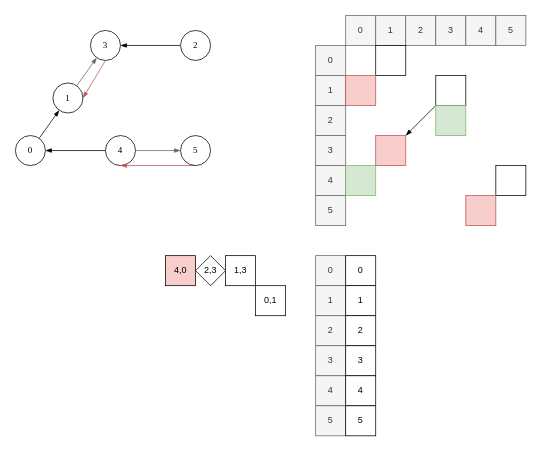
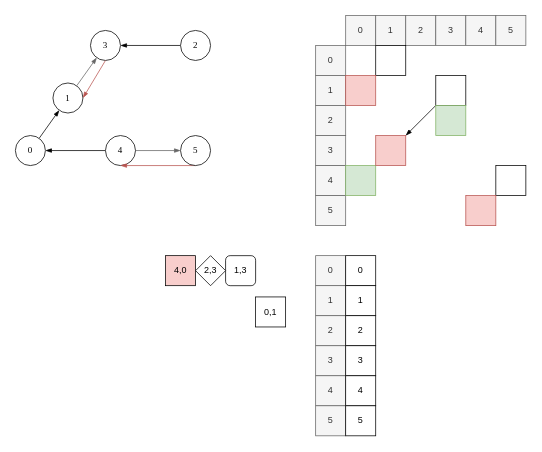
  <mxCell id="0" />
  <mxCell id="1" parent="0" />
  <mxCell id="2" value="" style="edgeStyle=none;rounded=0;orthogonalLoop=1;jettySize=auto;html=1;endArrow=blockThin;endFill=1;" edge="1" parent="1" source="3" target="10"><mxGeometry relative="1" as="geometry" /></mxCell>
  <mxCell id="3" value="&lt;font face=&quot;Lucida Console&quot;&gt;0&lt;/font&gt;" style="ellipse;whiteSpace=wrap;html=1;aspect=fixed;" vertex="1" parent="1"><mxGeometry x="20" y="180" width="40" height="40" as="geometry" /></mxCell>
  <mxCell id="4" value="" style="edgeStyle=none;rounded=0;orthogonalLoop=1;jettySize=auto;html=1;endArrow=blockThin;endFill=1;fillColor=#f5f5f5;strokeColor=#666666;" edge="1" parent="1" source="6" target="8"><mxGeometry relative="1" as="geometry" /></mxCell>
  <mxCell id="5" style="edgeStyle=none;rounded=0;orthogonalLoop=1;jettySize=auto;html=1;entryX=1;entryY=0.5;entryDx=0;entryDy=0;endArrow=blockThin;endFill=1;" edge="1" parent="1" source="6" target="3"><mxGeometry relative="1" as="geometry" /></mxCell>
  <mxCell id="6" value="&lt;font face=&quot;Lucida Console&quot;&gt;4&lt;/font&gt;" style="ellipse;whiteSpace=wrap;html=1;aspect=fixed;" vertex="1" parent="1"><mxGeometry x="140" y="180" width="40" height="40" as="geometry" /></mxCell>
  <mxCell id="7" style="edgeStyle=none;rounded=0;orthogonalLoop=1;jettySize=auto;html=1;entryX=0.5;entryY=1;entryDx=0;entryDy=0;endArrow=blockThin;endFill=1;exitX=0.5;exitY=1;exitDx=0;exitDy=0;fillColor=#f8cecc;strokeColor=#b85450;" edge="1" parent="1" source="8" target="6"><mxGeometry relative="1" as="geometry" /></mxCell>
  <mxCell id="8" value="&lt;font face=&quot;Lucida Console&quot;&gt;5&lt;/font&gt;" style="ellipse;whiteSpace=wrap;html=1;aspect=fixed;" vertex="1" parent="1"><mxGeometry x="240" y="180" width="40" height="40" as="geometry" /></mxCell>
  <mxCell id="9" value="" style="edgeStyle=none;rounded=0;orthogonalLoop=1;jettySize=auto;html=1;endArrow=blockThin;endFill=1;fillColor=#f5f5f5;strokeColor=#666666;" edge="1" parent="1" source="10" target="11"><mxGeometry relative="1" as="geometry" /></mxCell>
  <mxCell id="10" value="&lt;font face=&quot;Lucida Console&quot;&gt;1&lt;/font&gt;" style="ellipse;whiteSpace=wrap;html=1;aspect=fixed;" vertex="1" parent="1"><mxGeometry x="70" y="110" width="40" height="40" as="geometry" /></mxCell>
  <mxCell id="11" value="&lt;font face=&quot;Lucida Console&quot;&gt;3&lt;/font&gt;" style="ellipse;whiteSpace=wrap;html=1;aspect=fixed;" vertex="1" parent="1"><mxGeometry x="120" y="40" width="40" height="40" as="geometry" /></mxCell>
  <mxCell id="12" style="edgeStyle=none;rounded=0;orthogonalLoop=1;jettySize=auto;html=1;endArrow=blockThin;endFill=1;" edge="1" parent="1" source="13" target="11"><mxGeometry relative="1" as="geometry" /></mxCell>
  <mxCell id="13" value="&lt;font face=&quot;Lucida Console&quot;&gt;2&lt;/font&gt;" style="ellipse;whiteSpace=wrap;html=1;aspect=fixed;" vertex="1" parent="1"><mxGeometry x="240" y="40" width="40" height="40" as="geometry" /></mxCell>
  <mxCell id="14" value="0" style="rounded=0;whiteSpace=wrap;html=1;fillColor=#f5f5f5;strokeColor=#666666;fontColor=#333333;" vertex="1" parent="1"><mxGeometry x="460" y="20" width="40" height="40" as="geometry" /></mxCell>
  <mxCell id="15" value="1" style="rounded=0;whiteSpace=wrap;html=1;fillColor=#f5f5f5;strokeColor=#666666;fontColor=#333333;" vertex="1" parent="1"><mxGeometry x="500" y="20" width="40" height="40" as="geometry" /></mxCell>
  <mxCell id="16" value="2" style="rounded=0;whiteSpace=wrap;html=1;fillColor=#f5f5f5;strokeColor=#666666;fontColor=#333333;" vertex="1" parent="1"><mxGeometry x="540" y="20" width="40" height="40" as="geometry" /></mxCell>
  <mxCell id="17" value="3" style="rounded=0;whiteSpace=wrap;html=1;fillColor=#f5f5f5;strokeColor=#666666;fontColor=#333333;" vertex="1" parent="1"><mxGeometry x="580" y="20" width="40" height="40" as="geometry" /></mxCell>
  <mxCell id="18" value="4" style="rounded=0;whiteSpace=wrap;html=1;fillColor=#f5f5f5;strokeColor=#666666;fontColor=#333333;" vertex="1" parent="1"><mxGeometry x="620" y="20" width="40" height="40" as="geometry" /></mxCell>
  <mxCell id="19" value="5" style="rounded=0;whiteSpace=wrap;html=1;fillColor=#f5f5f5;strokeColor=#666666;fontColor=#333333;" vertex="1" parent="1"><mxGeometry x="660" y="20" width="40" height="40" as="geometry" /></mxCell>
  <mxCell id="20" value="0" style="rounded=0;whiteSpace=wrap;html=1;fillColor=#f5f5f5;strokeColor=#666666;fontColor=#333333;" vertex="1" parent="1"><mxGeometry x="420" y="60" width="40" height="40" as="geometry" /></mxCell>
  <mxCell id="21" value="1" style="rounded=0;whiteSpace=wrap;html=1;fillColor=#f5f5f5;strokeColor=#666666;fontColor=#333333;" vertex="1" parent="1"><mxGeometry x="420" y="100" width="40" height="40" as="geometry" /></mxCell>
  <mxCell id="22" value="2" style="rounded=0;whiteSpace=wrap;html=1;fillColor=#f5f5f5;strokeColor=#666666;fontColor=#333333;" vertex="1" parent="1"><mxGeometry x="420" y="140" width="40" height="40" as="geometry" /></mxCell>
  <mxCell id="23" value="3" style="rounded=0;whiteSpace=wrap;html=1;fillColor=#f5f5f5;strokeColor=#666666;fontColor=#333333;" vertex="1" parent="1"><mxGeometry x="420" y="180" width="40" height="40" as="geometry" /></mxCell>
  <mxCell id="24" value="4" style="rounded=0;whiteSpace=wrap;html=1;fillColor=#f5f5f5;strokeColor=#666666;fontColor=#333333;" vertex="1" parent="1"><mxGeometry x="420" y="220" width="40" height="40" as="geometry" /></mxCell>
  <mxCell id="25" value="5" style="rounded=0;whiteSpace=wrap;html=1;fillColor=#f5f5f5;strokeColor=#666666;fontColor=#333333;" vertex="1" parent="1"><mxGeometry x="420" y="260" width="40" height="40" as="geometry" /></mxCell>
  <mxCell id="26" value="" style="rounded=0;whiteSpace=wrap;html=1;" vertex="1" parent="1"><mxGeometry x="500" y="60" width="40" height="40" as="geometry" /></mxCell>
  <mxCell id="27" style="edgeStyle=none;rounded=0;orthogonalLoop=1;jettySize=auto;html=1;entryX=1;entryY=0;entryDx=0;entryDy=0;endArrow=blockThin;endFill=1;" edge="1" parent="1" source="28" target="34"><mxGeometry relative="1" as="geometry" /></mxCell>
  <mxCell id="28" value="" style="rounded=0;whiteSpace=wrap;html=1;" vertex="1" parent="1"><mxGeometry x="580" y="100" width="40" height="40" as="geometry" /></mxCell>
  <mxCell id="29" value="" style="rounded=0;whiteSpace=wrap;html=1;fillColor=#d5e8d4;strokeColor=#82b366;" vertex="1" parent="1"><mxGeometry x="580" y="140" width="40" height="40" as="geometry" /></mxCell>
  <mxCell id="30" value="" style="rounded=0;whiteSpace=wrap;html=1;fillColor=#d5e8d4;strokeColor=#82b366;" vertex="1" parent="1"><mxGeometry x="460" y="220" width="40" height="40" as="geometry" /></mxCell>
  <mxCell id="31" value="" style="rounded=0;whiteSpace=wrap;html=1;" vertex="1" parent="1"><mxGeometry x="660" y="220" width="40" height="40" as="geometry" /></mxCell>
  <mxCell id="32" style="edgeStyle=none;rounded=0;orthogonalLoop=1;jettySize=auto;html=1;entryX=1;entryY=0.5;entryDx=0;entryDy=0;endArrow=blockThin;endFill=1;exitX=0.5;exitY=1;exitDx=0;exitDy=0;fillColor=#f8cecc;strokeColor=#b85450;" edge="1" parent="1" source="11" target="10"><mxGeometry relative="1" as="geometry"><mxPoint x="270" y="230" as="sourcePoint" /><mxPoint x="170" y="230" as="targetPoint" /></mxGeometry></mxCell>
  <mxCell id="33" value="" style="rounded=0;whiteSpace=wrap;html=1;fillColor=#f8cecc;strokeColor=#b85450;" vertex="1" parent="1"><mxGeometry x="620" y="260" width="40" height="40" as="geometry" /></mxCell>
  <mxCell id="34" value="" style="rounded=0;whiteSpace=wrap;html=1;fillColor=#f8cecc;strokeColor=#b85450;" vertex="1" parent="1"><mxGeometry x="500" y="180" width="40" height="40" as="geometry" /></mxCell>
  <mxCell id="35" value="" style="rounded=0;whiteSpace=wrap;html=1;fillColor=#f8cecc;strokeColor=#b85450;" vertex="1" parent="1"><mxGeometry x="460" y="100" width="40" height="40" as="geometry" /></mxCell>
- <mxCell id="36" value="0,1" style="rounded=0;whiteSpace=wrap;html=1;" vertex="1" parent="1"><mxGeometry x="340" y="380" width="40" height="40" as="geometry" /></mxCell>
- <mxCell id="37" value="1,3" style="rounded=0;whiteSpace=wrap;html=1;" vertex="1" parent="1"><mxGeometry x="300" y="340" width="40" height="40" as="geometry" /></mxCell>
+ <mxCell id="36" value="0,1" style="rounded=0;whiteSpace=wrap;html=1;" vertex="1" parent="1"><mxGeometry x="340" y="395" width="40" height="40" as="geometry" /></mxCell>
+ <mxCell id="37" value="1,3" style="whiteSpace=wrap;html=1;rounded=1;" vertex="1" parent="1"><mxGeometry x="300" y="340" width="40" height="40" as="geometry" /></mxCell>
  <mxCell id="38" value="2,3" style="rhombus;whiteSpace=wrap;html=1;" vertex="1" parent="1"><mxGeometry x="260" y="340" width="40" height="40" as="geometry" /></mxCell>
  <mxCell id="39" value="4,0" style="rounded=0;whiteSpace=wrap;html=1;fillColor=#f8cecc;" vertex="1" parent="1"><mxGeometry x="220" y="340" width="40" height="40" as="geometry" /></mxCell>
  <mxCell id="40" value="0" style="rounded=0;whiteSpace=wrap;html=1;fillColor=#f5f5f5;strokeColor=#666666;fontColor=#333333;" vertex="1" parent="1"><mxGeometry x="420" y="340" width="40" height="40" as="geometry" /></mxCell>
  <mxCell id="41" value="1" style="rounded=0;whiteSpace=wrap;html=1;fillColor=#f5f5f5;strokeColor=#666666;fontColor=#333333;" vertex="1" parent="1"><mxGeometry x="420" y="380" width="40" height="40" as="geometry" /></mxCell>
  <mxCell id="42" value="2" style="rounded=0;whiteSpace=wrap;html=1;fillColor=#f5f5f5;strokeColor=#666666;fontColor=#333333;" vertex="1" parent="1"><mxGeometry x="420" y="420" width="40" height="40" as="geometry" /></mxCell>
  <mxCell id="43" value="3" style="rounded=0;whiteSpace=wrap;html=1;fillColor=#f5f5f5;strokeColor=#666666;fontColor=#333333;" vertex="1" parent="1"><mxGeometry x="420" y="460" width="40" height="40" as="geometry" /></mxCell>
  <mxCell id="44" value="4" style="rounded=0;whiteSpace=wrap;html=1;fillColor=#f5f5f5;strokeColor=#666666;fontColor=#333333;" vertex="1" parent="1"><mxGeometry x="420" y="500" width="40" height="40" as="geometry" /></mxCell>
  <mxCell id="45" value="5" style="rounded=0;whiteSpace=wrap;html=1;fillColor=#f5f5f5;strokeColor=#666666;fontColor=#333333;" vertex="1" parent="1"><mxGeometry x="420" y="540" width="40" height="40" as="geometry" /></mxCell>
  <mxCell id="46" value="0" style="rounded=0;whiteSpace=wrap;html=1;" vertex="1" parent="1"><mxGeometry x="460" y="340" width="40" height="40" as="geometry" /></mxCell>
  <mxCell id="47" value="1" style="rounded=0;whiteSpace=wrap;html=1;" vertex="1" parent="1"><mxGeometry x="460" y="380" width="40" height="40" as="geometry" /></mxCell>
  <mxCell id="48" value="2" style="rounded=0;whiteSpace=wrap;html=1;" vertex="1" parent="1"><mxGeometry x="460" y="420" width="40" height="40" as="geometry" /></mxCell>
  <mxCell id="49" value="3" style="rounded=0;whiteSpace=wrap;html=1;" vertex="1" parent="1"><mxGeometry x="460" y="460" width="40" height="40" as="geometry" /></mxCell>
  <mxCell id="50" value="4" style="rounded=0;whiteSpace=wrap;html=1;" vertex="1" parent="1"><mxGeometry x="460" y="500" width="40" height="40" as="geometry" /></mxCell>
  <mxCell id="51" value="5" style="rounded=0;whiteSpace=wrap;html=1;" vertex="1" parent="1"><mxGeometry x="460" y="540" width="40" height="40" as="geometry" /></mxCell>
